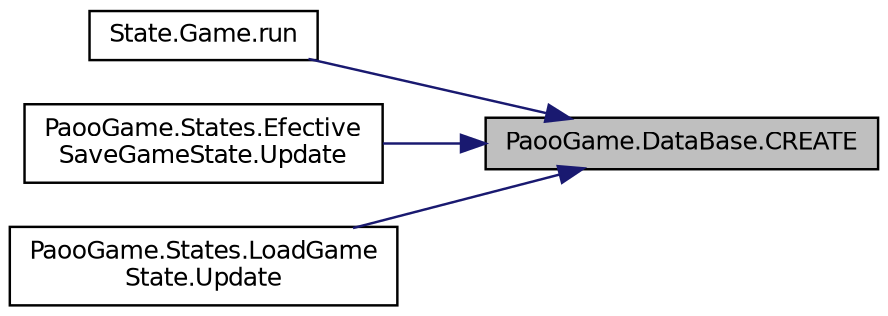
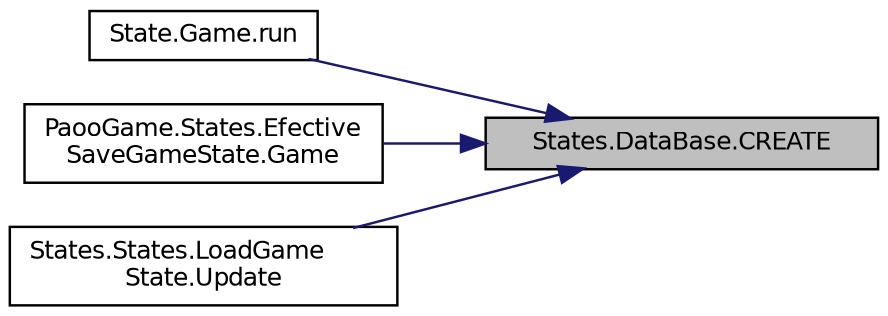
  digraph {
    rankdir=RL
    node [color=black fillcolor=white fontname=Helvetica fontsize=10 shape=record style=filled]
    edge [color=midnightblue dir=back fontname=Helvetica fontsize=10 labelfontname=Helvetica labelfontsize=10 style=solid]
-   n1 [fillcolor=grey75 fontcolor=black height=0.2 label="PaooGame.DataBase.CREATE" width=0.4]
+   n1 [fillcolor=grey75 fontcolor=black height=0.2 label="States.DataBase.CREATE" width=0.4]
    n2 [height=0.2 label="State.Game.run" width=0.4]
-   n3 [height=0.2 label="PaooGame.States.Efective\lSaveGameState.Update" width=0.4]
-   n4 [height=0.2 label="PaooGame.States.LoadGame\lState.Update" width=0.4]
+   n3 [height=0.2 label="PaooGame.States.Efective\lSaveGameState.Game" width=0.4]
+   n4 [height=0.2 label="States.States.LoadGame\lState.Update" width=0.4]
    n1 -> n2
    n1 -> n3
    n1 -> n4
  }
